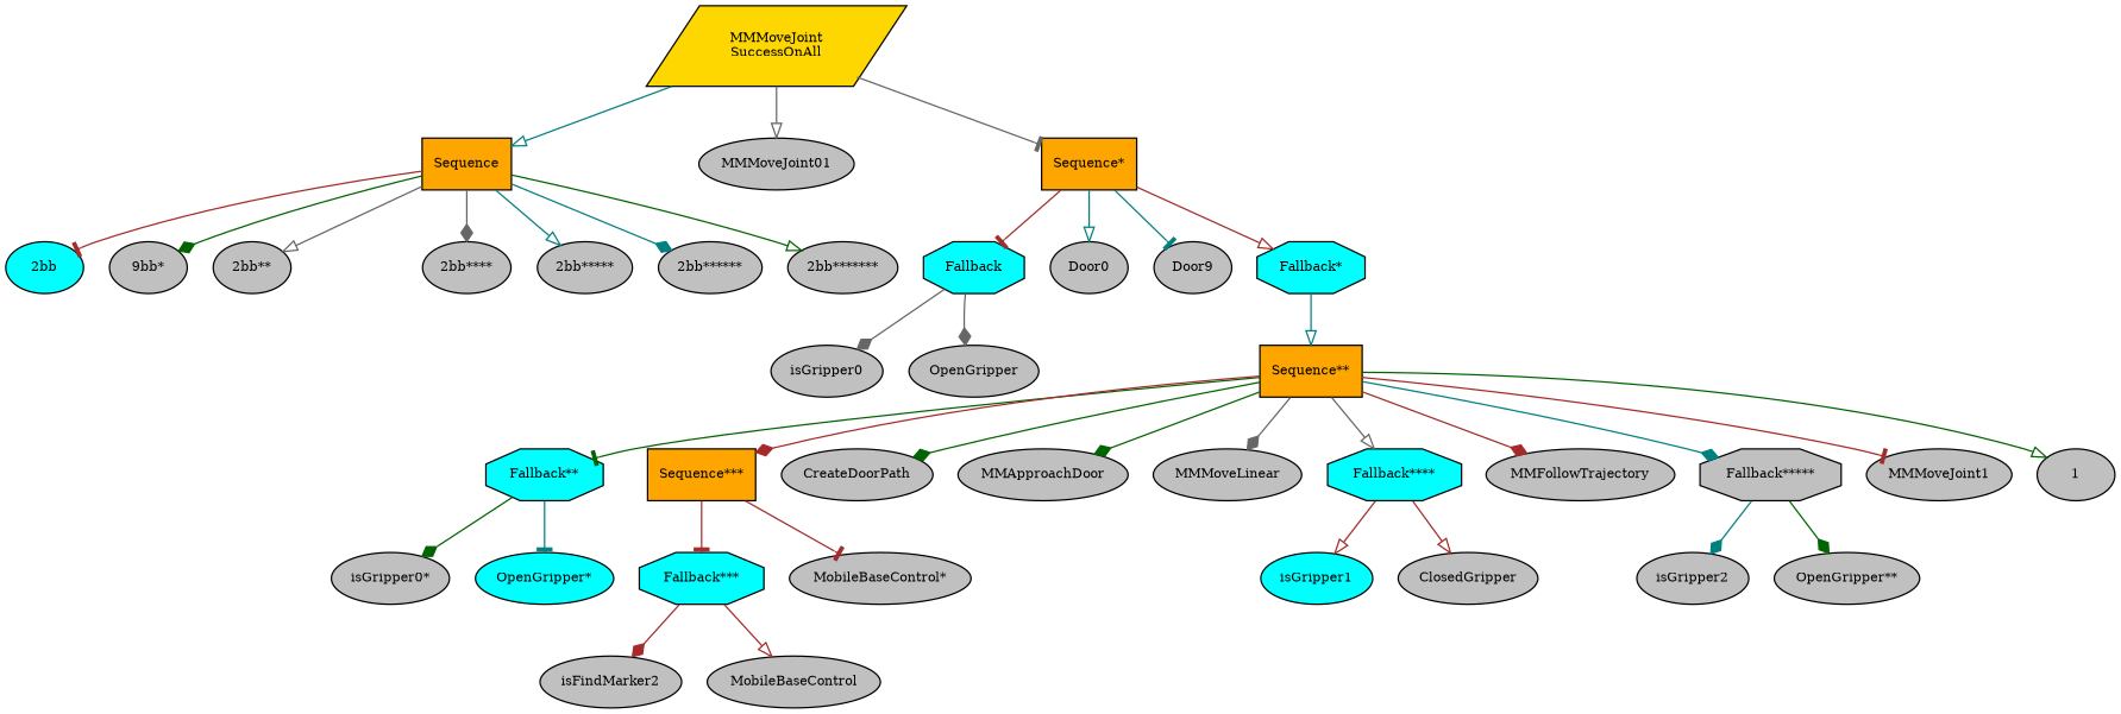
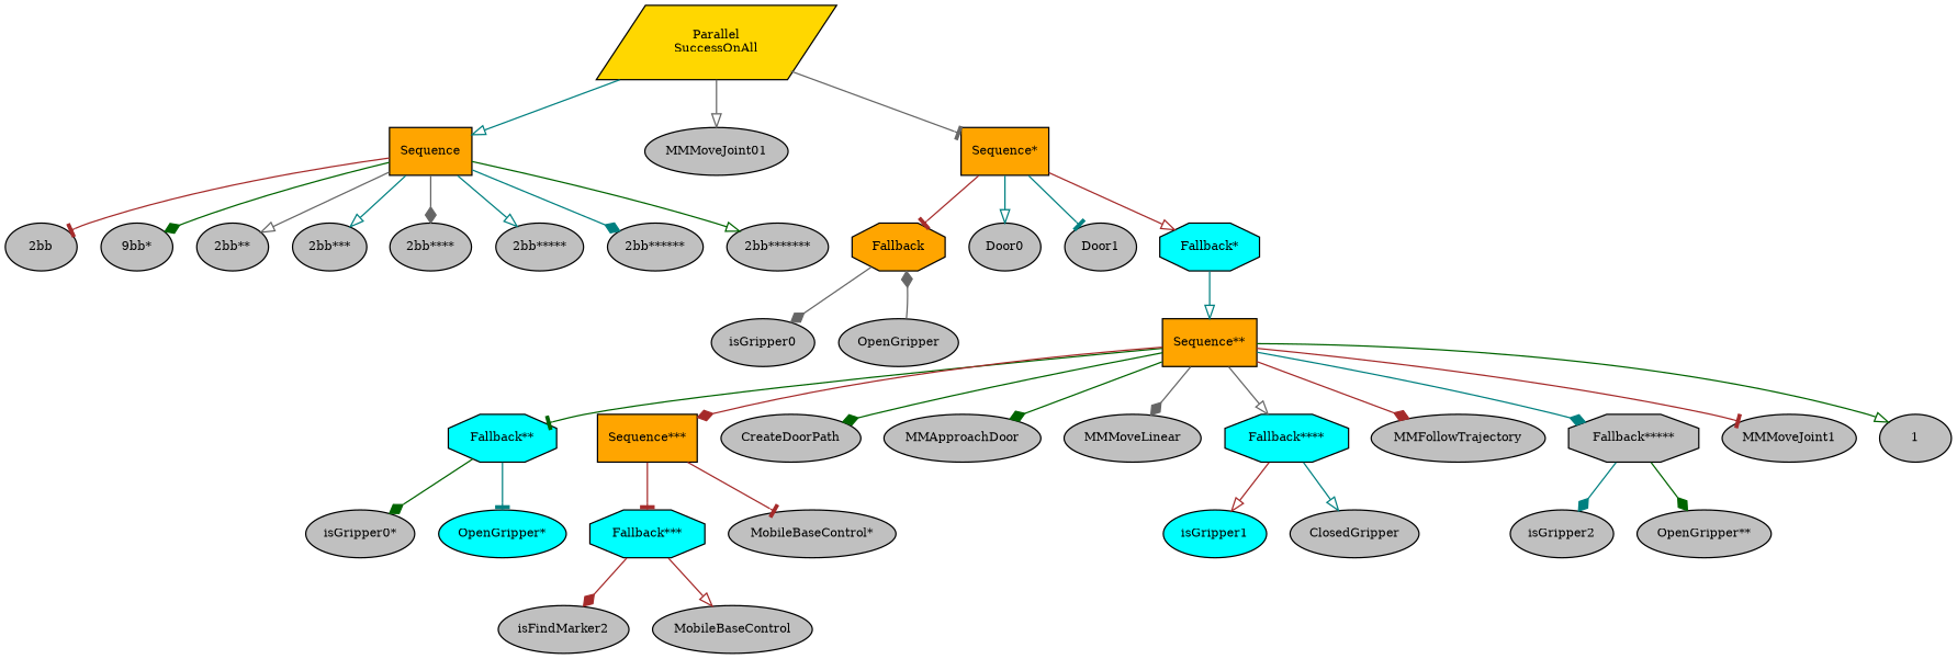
  digraph {
    fontname="times-roman"
    ordering=out
    node [fillcolor=gray fontcolor=black fontname="times-roman" fontsize=9 shape=ellipse style=filled]
    edge [arrowhead=diamond color=brown fontname="times-roman"]
-   n1 [fillcolor=gold label="MMMoveJoint\nSuccessOnAll" shape=parallelogram]
+   n1 [fillcolor=gold label="Parallel\nSuccessOnAll" shape=parallelogram]
    n2 [fillcolor=orange label=Sequence shape=box]
    n3 [label=MMMoveJoint01]
    n4 [fillcolor=orange label="Sequence*" shape=box]
-   n5 [fillcolor=cyan label="2bb"]
+   n5 [label="2bb"]
    n6 [label="9bb*"]
    n7 [label="2bb**"]
+   n8 [label="2bb***"]
    n9 [label="2bb****"]
    n10 [label="2bb*****"]
    n11 [label="2bb******"]
    n12 [label="2bb*******"]
-   n13 [fillcolor=cyan label=Fallback shape=octagon]
+   n13 [fillcolor=orange label=Fallback shape=octagon]
    n14 [label=Door0]
-   n15 [label=Door9]
+   n15 [label=Door1]
    n16 [fillcolor=cyan label="Fallback*" shape=octagon]
    n17 [label=isGripper0]
    n18 [label=OpenGripper]
    n19 [fillcolor=orange label="Sequence**" shape=box]
    n20 [fillcolor=cyan label="Fallback**" shape=octagon]
    n21 [fillcolor=orange label="Sequence***" shape=box]
    n22 [label=CreateDoorPath]
    n23 [label=MMApproachDoor]
    n24 [label=MMMoveLinear]
    n25 [fillcolor=cyan label="Fallback****" shape=octagon]
    n26 [label=MMFollowTrajectory]
    n27 [label="Fallback*****" shape=octagon]
    n28 [label=MMMoveJoint1]
    n29 [label=1]
    n30 [label="isGripper0*"]
    n31 [fillcolor=cyan label="OpenGripper*"]
    n32 [fillcolor=cyan label="Fallback***" shape=octagon]
    n33 [label="MobileBaseControl*"]
    n34 [fillcolor=cyan label=isGripper1]
    n35 [label=ClosedGripper]
    n36 [label=isGripper2]
    n37 [label="OpenGripper**"]
    n38 [label=isFindMarker2]
    n39 [label=MobileBaseControl]
    n1 -> n2 [arrowhead=onormal color=teal]
    n1 -> n3 [arrowhead=onormal color=gray40]
    n1 -> n4 [arrowhead=tee color=gray40]
    n2 -> n5 [arrowhead=tee]
    n2 -> n6 [color=darkgreen]
    n2 -> n7 [arrowhead=onormal color=gray40]
+   n2 -> n8 [arrowhead=onormal color=teal]
    n2 -> n9 [color=gray40]
    n2 -> n10 [arrowhead=onormal color=teal]
    n2 -> n11 [color=teal]
    n2 -> n12 [arrowhead=onormal color=darkgreen]
    n4 -> n13 [arrowhead=tee]
    n4 -> n14 [arrowhead=onormal color=teal]
    n4 -> n15 [arrowhead=tee color=teal]
    n4 -> n16 [arrowhead=onormal]
    n13 -> n17 [color=gray40]
-   n13 -> n18 [color=gray40]
+   n18 -> n13 [color=gray40]
    n16 -> n19 [arrowhead=onormal color=teal]
    n19 -> n20 [arrowhead=tee color=darkgreen]
    n19 -> n21
    n19 -> n22 [color=darkgreen]
    n19 -> n23 [color=darkgreen]
    n19 -> n24 [color=gray40]
    n19 -> n25 [arrowhead=onormal color=gray40]
    n19 -> n26
    n19 -> n27 [color=teal]
    n19 -> n28 [arrowhead=tee]
    n19 -> n29 [arrowhead=onormal color=darkgreen]
    n20 -> n30 [color=darkgreen]
    n20 -> n31 [arrowhead=tee color=teal]
    n21 -> n32 [arrowhead=tee]
    n21 -> n33 [arrowhead=tee]
    n25 -> n34 [arrowhead=onormal]
-   n25 -> n35 [arrowhead=onormal]
+   n25 -> n35 [arrowhead=onormal color=teal]
    n27 -> n36 [color=teal]
    n27 -> n37 [color=darkgreen]
    n32 -> n38
    n32 -> n39 [arrowhead=onormal]
  }
